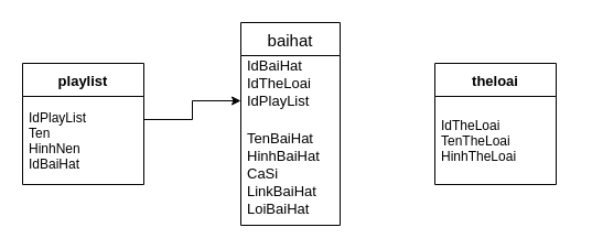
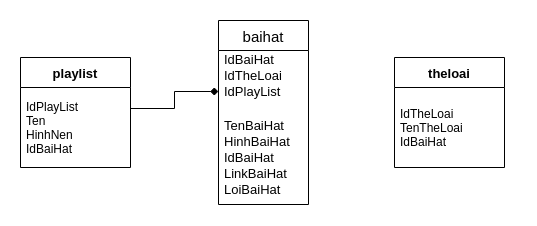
  <mxCell id="0" />
  <mxCell id="1" parent="0" />
- <mxCell id="2" style="edgeStyle=orthogonalEdgeStyle;rounded=0;orthogonalLoop=1;jettySize=auto;html=1;entryX=0;entryY=0.707;entryDx=0;entryDy=0;entryPerimeter=0;fontSize=13;" parent="1" source="3" target="8" edge="1"><mxGeometry relative="1" as="geometry"><Array as="points"><mxPoint x="174" y="108" /><mxPoint x="174" y="91" /></Array></mxGeometry></mxCell>
+ <mxCell id="2" style="edgeStyle=orthogonalEdgeStyle;rounded=0;orthogonalLoop=1;jettySize=auto;html=1;entryX=0;entryY=0.707;entryDx=0;entryDy=0;entryPerimeter=0;fontSize=13;endArrow=diamond;" parent="1" source="3" target="8" edge="1"><mxGeometry relative="1" as="geometry"><Array as="points"><mxPoint x="174" y="108" /><mxPoint x="174" y="91" /></Array></mxGeometry></mxCell>
  <mxCell id="3" value="playlist" style="swimlane;startSize=30;fontSize=13;" parent="1" vertex="1"><mxGeometry x="20" y="57" width="110" height="110" as="geometry" /></mxCell>
  <mxCell id="4" value="IdPlayList&#10;Ten&#10;HinhNen&#10;IdBaiHat" style="text;strokeColor=none;fillColor=none;align=left;verticalAlign=middle;spacingLeft=4;spacingRight=4;overflow=hidden;points=[[0,0.5],[1,0.5]];portConstraint=eastwest;rotatable=0;" parent="3" vertex="1"><mxGeometry y="30" width="110" height="80" as="geometry" /></mxCell>
  <mxCell id="5" value="theloai" style="swimlane;startSize=30;fontSize=13;" parent="1" vertex="1"><mxGeometry x="394" y="57" width="110" height="110" as="geometry" /></mxCell>
- <mxCell id="6" value="IdTheLoai&#10;TenTheLoai&#10;HinhTheLoai" style="text;strokeColor=none;fillColor=none;align=left;verticalAlign=middle;spacingLeft=4;spacingRight=4;overflow=hidden;points=[[0,0.5],[1,0.5]];portConstraint=eastwest;rotatable=0;" parent="5" vertex="1"><mxGeometry y="30" width="121" height="80" as="geometry" /></mxCell>
+ <mxCell id="6" value="IdTheLoai&#10;TenTheLoai&#10;IdBaiHat" style="text;strokeColor=none;fillColor=none;align=left;verticalAlign=middle;spacingLeft=4;spacingRight=4;overflow=hidden;points=[[0,0.5],[1,0.5]];portConstraint=eastwest;rotatable=0;" parent="5" vertex="1"><mxGeometry y="30" width="121" height="80" as="geometry" /></mxCell>
  <mxCell id="7" value="baihat" style="swimlane;fontStyle=0;childLayout=stackLayout;horizontal=1;startSize=30;horizontalStack=0;resizeParent=1;resizeParentMax=0;resizeLast=0;collapsible=1;marginBottom=0;fontSize=15;" parent="1" vertex="1"><mxGeometry x="218" y="20" width="90" height="184" as="geometry" /></mxCell>
  <mxCell id="8" value="IdBaiHat&#10;IdTheLoai&#10;IdPlayList&#10;" style="text;strokeColor=none;fillColor=none;align=left;verticalAlign=middle;spacingLeft=4;spacingRight=4;overflow=hidden;points=[[0,0.5],[1,0.5]];portConstraint=eastwest;rotatable=0;fontSize=13;" parent="7" vertex="1"><mxGeometry y="30" width="90" height="58" as="geometry" /></mxCell>
- <mxCell id="9" value="TenBaiHat&#10;HinhBaiHat&#10;CaSi&#10;LinkBaiHat&#10;LoiBaiHat" style="text;strokeColor=none;fillColor=none;align=left;verticalAlign=middle;spacingLeft=4;spacingRight=4;overflow=hidden;points=[[0,0.5],[1,0.5]];portConstraint=eastwest;rotatable=0;fontSize=13;" parent="7" vertex="1"><mxGeometry y="88" width="90" height="96" as="geometry" /></mxCell>
+ <mxCell id="9" value="TenBaiHat&#10;HinhBaiHat&#10;IdBaiHat&#10;LinkBaiHat&#10;LoiBaiHat" style="text;strokeColor=none;fillColor=none;align=left;verticalAlign=middle;spacingLeft=4;spacingRight=4;overflow=hidden;points=[[0,0.5],[1,0.5]];portConstraint=eastwest;rotatable=0;fontSize=13;" parent="7" vertex="1"><mxGeometry y="88" width="90" height="96" as="geometry" /></mxCell>
